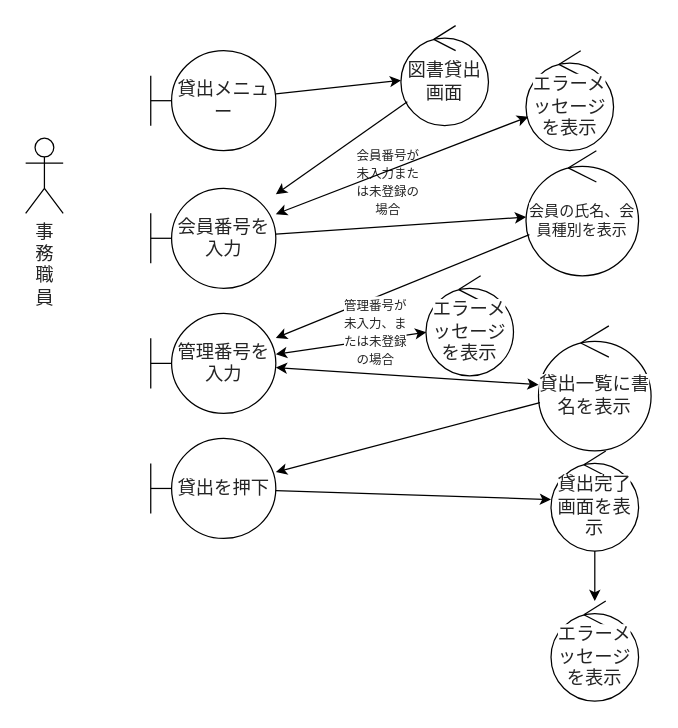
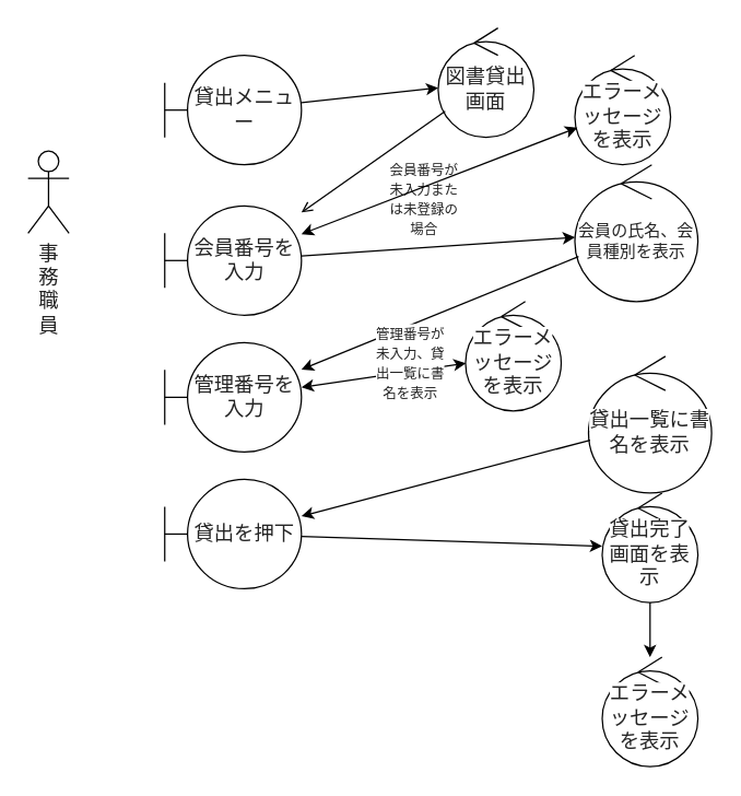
  <mxCell id="0" />
  <mxCell id="1" parent="0" />
  <mxCell id="2" value="&lt;span style=&quot;color: rgb(36, 36, 36); font-family: &amp;quot;Yu Gothic&amp;quot;, &amp;quot;Meiryo UI&amp;quot;, &amp;quot;MS UI Gothic&amp;quot;, &amp;quot;MS PGothic&amp;quot;, &amp;quot;ＭＳ Ｐゴシック&amp;quot;, &amp;quot;MS Gothic&amp;quot;, &amp;quot;ＭＳ ゴシック&amp;quot;, Calibri, &amp;quot;sans-serif&amp;quot;, &amp;quot;Mongolian Baiti&amp;quot;, &amp;quot;Microsoft Yi Baiti&amp;quot;, &amp;quot;Javanese Text&amp;quot;; font-size: 14.667px; text-align: left; white-space: pre-wrap; background-color: rgb(255, 255, 255);&quot;&gt;事務職員&lt;/span&gt;" style="shape=umlActor;verticalLabelPosition=bottom;verticalAlign=top;html=1;" parent="1" vertex="1"><mxGeometry x="20" y="110" width="30" height="60" as="geometry" /></mxCell>
  <mxCell id="3" value="&lt;span style=&quot;color: rgb(36, 36, 36); font-family: &amp;quot;Yu Gothic&amp;quot;, &amp;quot;Meiryo UI&amp;quot;, &amp;quot;MS UI Gothic&amp;quot;, &amp;quot;MS PGothic&amp;quot;, &amp;quot;ＭＳ Ｐゴシック&amp;quot;, &amp;quot;MS Gothic&amp;quot;, &amp;quot;ＭＳ ゴシック&amp;quot;, Calibri, &amp;quot;sans-serif&amp;quot;, &amp;quot;Mongolian Baiti&amp;quot;, &amp;quot;Microsoft Yi Baiti&amp;quot;, &amp;quot;Javanese Text&amp;quot;; font-size: 14.667px; text-align: left; white-space-collapse: preserve; background-color: rgb(255, 255, 255);&quot;&gt;貸出メニュー&lt;/span&gt;" style="shape=umlBoundary;whiteSpace=wrap;html=1;" parent="1" vertex="1"><mxGeometry x="120" y="40" width="100" height="80" as="geometry" /></mxCell>
  <mxCell id="4" value="&lt;span style=&quot;color: rgb(36, 36, 36); font-family: &amp;quot;Yu Gothic&amp;quot;, &amp;quot;Meiryo UI&amp;quot;, &amp;quot;MS UI Gothic&amp;quot;, &amp;quot;MS PGothic&amp;quot;, &amp;quot;ＭＳ Ｐゴシック&amp;quot;, &amp;quot;MS Gothic&amp;quot;, &amp;quot;ＭＳ ゴシック&amp;quot;, Calibri, &amp;quot;sans-serif&amp;quot;, &amp;quot;Mongolian Baiti&amp;quot;, &amp;quot;Microsoft Yi Baiti&amp;quot;, &amp;quot;Javanese Text&amp;quot;; font-size: 14.667px; text-align: left; white-space-collapse: preserve; background-color: rgb(255, 255, 255);&quot;&gt;会員番号を入力&lt;/span&gt;" style="shape=umlBoundary;whiteSpace=wrap;html=1;" parent="1" vertex="1"><mxGeometry x="120" y="150" width="100" height="80" as="geometry" /></mxCell>
  <mxCell id="5" value="&lt;span style=&quot;color: rgb(36, 36, 36); font-family: &amp;quot;Yu Gothic&amp;quot;, &amp;quot;Meiryo UI&amp;quot;, &amp;quot;MS UI Gothic&amp;quot;, &amp;quot;MS PGothic&amp;quot;, &amp;quot;ＭＳ Ｐゴシック&amp;quot;, &amp;quot;MS Gothic&amp;quot;, &amp;quot;ＭＳ ゴシック&amp;quot;, Calibri, &amp;quot;sans-serif&amp;quot;, &amp;quot;Mongolian Baiti&amp;quot;, &amp;quot;Microsoft Yi Baiti&amp;quot;, &amp;quot;Javanese Text&amp;quot;; font-size: 14.667px; text-align: left; white-space-collapse: preserve; background-color: rgb(255, 255, 255);&quot;&gt;図書貸出画面&lt;/span&gt;" style="ellipse;shape=umlControl;whiteSpace=wrap;html=1;" parent="1" vertex="1"><mxGeometry x="320" y="20" width="70" height="80" as="geometry" /></mxCell>
  <mxCell id="6" value="&lt;span style=&quot;color: rgb(36, 36, 36); font-family: &amp;quot;Yu Gothic&amp;quot;, &amp;quot;Meiryo UI&amp;quot;, &amp;quot;MS UI Gothic&amp;quot;, &amp;quot;MS PGothic&amp;quot;, &amp;quot;ＭＳ Ｐゴシック&amp;quot;, &amp;quot;MS Gothic&amp;quot;, &amp;quot;ＭＳ ゴシック&amp;quot;, Calibri, &amp;quot;sans-serif&amp;quot;, &amp;quot;Mongolian Baiti&amp;quot;, &amp;quot;Microsoft Yi Baiti&amp;quot;, &amp;quot;Javanese Text&amp;quot;; text-align: left; white-space-collapse: preserve; background-color: rgb(255, 255, 255);&quot;&gt;&lt;font style=&quot;font-size: 12px;&quot;&gt;会員の氏名、会員種別を表示&lt;/font&gt;&lt;/span&gt;" style="ellipse;shape=umlControl;whiteSpace=wrap;html=1;" parent="1" vertex="1"><mxGeometry x="420" y="120" width="90" height="100" as="geometry" /></mxCell>
  <mxCell id="7" value="&lt;span style=&quot;color: rgb(36, 36, 36); font-family: &amp;quot;Yu Gothic&amp;quot;, &amp;quot;Meiryo UI&amp;quot;, &amp;quot;MS UI Gothic&amp;quot;, &amp;quot;MS PGothic&amp;quot;, &amp;quot;ＭＳ Ｐゴシック&amp;quot;, &amp;quot;MS Gothic&amp;quot;, &amp;quot;ＭＳ ゴシック&amp;quot;, Calibri, &amp;quot;sans-serif&amp;quot;, &amp;quot;Mongolian Baiti&amp;quot;, &amp;quot;Microsoft Yi Baiti&amp;quot;, &amp;quot;Javanese Text&amp;quot;; font-size: 14.667px; text-align: left; white-space-collapse: preserve; background-color: rgb(255, 255, 255);&quot;&gt;管理番号を入力&lt;/span&gt;" style="shape=umlBoundary;whiteSpace=wrap;html=1;" parent="1" vertex="1"><mxGeometry x="120" y="250" width="100" height="80" as="geometry" /></mxCell>
  <mxCell id="8" value="&lt;span style=&quot;color: rgb(36, 36, 36); font-family: &amp;quot;Yu Gothic&amp;quot;, &amp;quot;Meiryo UI&amp;quot;, &amp;quot;MS UI Gothic&amp;quot;, &amp;quot;MS PGothic&amp;quot;, &amp;quot;ＭＳ Ｐゴシック&amp;quot;, &amp;quot;MS Gothic&amp;quot;, &amp;quot;ＭＳ ゴシック&amp;quot;, Calibri, &amp;quot;sans-serif&amp;quot;, &amp;quot;Mongolian Baiti&amp;quot;, &amp;quot;Microsoft Yi Baiti&amp;quot;, &amp;quot;Javanese Text&amp;quot;; font-size: 14.667px; text-align: left; white-space-collapse: preserve; background-color: rgb(255, 255, 255);&quot;&gt;貸出一覧に書名を表示&lt;/span&gt;" style="ellipse;shape=umlControl;whiteSpace=wrap;html=1;" parent="1" vertex="1"><mxGeometry x="430" y="260" width="90" height="100" as="geometry" /></mxCell>
  <mxCell id="9" value="" style="endArrow=classic;html=1;rounded=0;" parent="1" source="3" target="5" edge="1"><mxGeometry width="50" height="50" relative="1" as="geometry"><mxPoint x="460" y="170" as="sourcePoint" /><mxPoint x="510" y="120" as="targetPoint" /></mxGeometry></mxCell>
- <mxCell id="10" value="" style="endArrow=classic;html=1;rounded=0;" parent="1" source="5" target="4" edge="1"><mxGeometry width="50" height="50" relative="1" as="geometry"><mxPoint x="380" y="160" as="sourcePoint" /><mxPoint x="430" y="110" as="targetPoint" /></mxGeometry></mxCell>
+ <mxCell id="10" value="" style="endArrow=open;html=1;rounded=0;" parent="1" source="5" target="4" edge="1"><mxGeometry width="50" height="50" relative="1" as="geometry"><mxPoint x="380" y="160" as="sourcePoint" /><mxPoint x="430" y="110" as="targetPoint" /></mxGeometry></mxCell>
  <mxCell id="11" value="" style="endArrow=classic;html=1;rounded=0;" parent="1" source="4" target="6" edge="1"><mxGeometry width="50" height="50" relative="1" as="geometry"><mxPoint x="500" y="180" as="sourcePoint" /><mxPoint x="550" y="130" as="targetPoint" /></mxGeometry></mxCell>
  <mxCell id="12" value="" style="endArrow=classic;html=1;rounded=0;" parent="1" source="6" target="7" edge="1"><mxGeometry width="50" height="50" relative="1" as="geometry"><mxPoint x="540" y="180" as="sourcePoint" /><mxPoint x="590" y="130" as="targetPoint" /></mxGeometry></mxCell>
  <mxCell id="13" value="&lt;span style=&quot;color: rgb(36, 36, 36); font-family: &amp;quot;Yu Gothic&amp;quot;, &amp;quot;Meiryo UI&amp;quot;, &amp;quot;MS UI Gothic&amp;quot;, &amp;quot;MS PGothic&amp;quot;, &amp;quot;ＭＳ Ｐゴシック&amp;quot;, &amp;quot;MS Gothic&amp;quot;, &amp;quot;ＭＳ ゴシック&amp;quot;, Calibri, &amp;quot;sans-serif&amp;quot;, &amp;quot;Mongolian Baiti&amp;quot;, &amp;quot;Microsoft Yi Baiti&amp;quot;, &amp;quot;Javanese Text&amp;quot;; font-size: 14.667px; text-align: left; white-space-collapse: preserve; background-color: rgb(255, 255, 255);&quot;&gt;貸出完了画面を表示&lt;/span&gt;" style="ellipse;shape=umlControl;whiteSpace=wrap;html=1;" parent="1" vertex="1"><mxGeometry x="440" y="360" width="70" height="80" as="geometry" /></mxCell>
  <mxCell id="14" value="&lt;span style=&quot;color: rgb(36, 36, 36); font-family: &amp;quot;Yu Gothic&amp;quot;, &amp;quot;Meiryo UI&amp;quot;, &amp;quot;MS UI Gothic&amp;quot;, &amp;quot;MS PGothic&amp;quot;, &amp;quot;ＭＳ Ｐゴシック&amp;quot;, &amp;quot;MS Gothic&amp;quot;, &amp;quot;ＭＳ ゴシック&amp;quot;, Calibri, &amp;quot;sans-serif&amp;quot;, &amp;quot;Mongolian Baiti&amp;quot;, &amp;quot;Microsoft Yi Baiti&amp;quot;, &amp;quot;Javanese Text&amp;quot;; font-size: 14.667px; text-align: left; white-space-collapse: preserve; background-color: rgb(255, 255, 255);&quot;&gt;エラーメッセージを表示&lt;/span&gt;" style="ellipse;shape=umlControl;whiteSpace=wrap;html=1;" parent="1" vertex="1"><mxGeometry x="420" y="40" width="70" height="80" as="geometry" /></mxCell>
  <mxCell id="15" value="&lt;div&gt;&lt;span style=&quot;color: rgb(36, 36, 36); font-family: &amp;quot;Yu Gothic&amp;quot;, &amp;quot;Meiryo UI&amp;quot;, &amp;quot;MS UI Gothic&amp;quot;, &amp;quot;MS PGothic&amp;quot;, &amp;quot;ＭＳ Ｐゴシック&amp;quot;, &amp;quot;MS Gothic&amp;quot;, &amp;quot;ＭＳ ゴシック&amp;quot;, Calibri, &amp;quot;sans-serif&amp;quot;, &amp;quot;Mongolian Baiti&amp;quot;, &amp;quot;Microsoft Yi Baiti&amp;quot;, &amp;quot;Javanese Text&amp;quot;; white-space-collapse: preserve; background-color: rgb(255, 255, 255);&quot;&gt;&lt;font style=&quot;font-size: 10px;&quot;&gt;会員番号が未入力または未登録の場合&lt;/font&gt;&lt;/span&gt;&lt;/div&gt;" style="text;html=1;align=center;verticalAlign=middle;whiteSpace=wrap;rounded=0;" parent="1" vertex="1"><mxGeometry x="280" y="130" width="60" height="30" as="geometry" /></mxCell>
  <mxCell id="16" value="" style="endArrow=classic;startArrow=classic;html=1;rounded=0;" parent="1" source="4" target="14" edge="1"><mxGeometry width="50" height="50" relative="1" as="geometry"><mxPoint x="520" y="310" as="sourcePoint" /><mxPoint x="570" y="260" as="targetPoint" /></mxGeometry></mxCell>
  <mxCell id="17" value="&lt;span style=&quot;color: rgb(36, 36, 36); font-family: &amp;quot;Yu Gothic&amp;quot;, &amp;quot;Meiryo UI&amp;quot;, &amp;quot;MS UI Gothic&amp;quot;, &amp;quot;MS PGothic&amp;quot;, &amp;quot;ＭＳ Ｐゴシック&amp;quot;, &amp;quot;MS Gothic&amp;quot;, &amp;quot;ＭＳ ゴシック&amp;quot;, Calibri, &amp;quot;sans-serif&amp;quot;, &amp;quot;Mongolian Baiti&amp;quot;, &amp;quot;Microsoft Yi Baiti&amp;quot;, &amp;quot;Javanese Text&amp;quot;; font-size: 14.667px; text-align: left; white-space-collapse: preserve; background-color: rgb(255, 255, 255);&quot;&gt;エラーメッセージを表示&lt;/span&gt;" style="ellipse;shape=umlControl;whiteSpace=wrap;html=1;" parent="1" vertex="1"><mxGeometry x="340" y="220" width="70" height="80" as="geometry" /></mxCell>
  <mxCell id="18" value="" style="endArrow=classic;startArrow=classic;html=1;rounded=0;" parent="1" source="7" target="17" edge="1"><mxGeometry width="50" height="50" relative="1" as="geometry"><mxPoint x="470" y="331" as="sourcePoint" /><mxPoint x="570" y="320" as="targetPoint" /></mxGeometry></mxCell>
- <mxCell id="19" value="&lt;span style=&quot;color: rgb(36, 36, 36); font-family: &amp;quot;Yu Gothic&amp;quot;, &amp;quot;Meiryo UI&amp;quot;, &amp;quot;MS UI Gothic&amp;quot;, &amp;quot;MS PGothic&amp;quot;, &amp;quot;ＭＳ Ｐゴシック&amp;quot;, &amp;quot;MS Gothic&amp;quot;, &amp;quot;ＭＳ ゴシック&amp;quot;, Calibri, &amp;quot;sans-serif&amp;quot;, &amp;quot;Mongolian Baiti&amp;quot;, &amp;quot;Microsoft Yi Baiti&amp;quot;, &amp;quot;Javanese Text&amp;quot;; text-align: left; white-space-collapse: preserve; background-color: rgb(255, 255, 255);&quot;&gt;&lt;font style=&quot;font-size: 10px;&quot;&gt;管理番号が未入力、または未登録の場合&lt;/font&gt;&lt;/span&gt;" style="text;html=1;align=center;verticalAlign=middle;whiteSpace=wrap;rounded=0;" parent="1" vertex="1"><mxGeometry x="270" y="250" width="60" height="30" as="geometry" /></mxCell>
+ <mxCell id="19" value="&lt;span style=&quot;color: rgb(36, 36, 36); font-family: &amp;quot;Yu Gothic&amp;quot;, &amp;quot;Meiryo UI&amp;quot;, &amp;quot;MS UI Gothic&amp;quot;, &amp;quot;MS PGothic&amp;quot;, &amp;quot;ＭＳ Ｐゴシック&amp;quot;, &amp;quot;MS Gothic&amp;quot;, &amp;quot;ＭＳ ゴシック&amp;quot;, Calibri, &amp;quot;sans-serif&amp;quot;, &amp;quot;Mongolian Baiti&amp;quot;, &amp;quot;Microsoft Yi Baiti&amp;quot;, &amp;quot;Javanese Text&amp;quot;; text-align: left; white-space-collapse: preserve; background-color: rgb(255, 255, 255);&quot;&gt;&lt;font style=&quot;font-size: 10px;&quot;&gt;管理番号が未入力、貸出一覧に書名を表示&lt;/font&gt;&lt;/span&gt;" style="text;html=1;align=center;verticalAlign=middle;whiteSpace=wrap;rounded=0;" parent="1" vertex="1"><mxGeometry x="270" y="250" width="60" height="30" as="geometry" /></mxCell>
  <mxCell id="20" value="&lt;span style=&quot;color: rgb(36, 36, 36); font-family: &amp;quot;Yu Gothic&amp;quot;, &amp;quot;Meiryo UI&amp;quot;, &amp;quot;MS UI Gothic&amp;quot;, &amp;quot;MS PGothic&amp;quot;, &amp;quot;ＭＳ Ｐゴシック&amp;quot;, &amp;quot;MS Gothic&amp;quot;, &amp;quot;ＭＳ ゴシック&amp;quot;, Calibri, &amp;quot;sans-serif&amp;quot;, &amp;quot;Mongolian Baiti&amp;quot;, &amp;quot;Microsoft Yi Baiti&amp;quot;, &amp;quot;Javanese Text&amp;quot;; font-size: 14.667px; text-align: left; white-space-collapse: preserve; background-color: rgb(255, 255, 255);&quot;&gt;貸出を押下&lt;/span&gt;" style="shape=umlBoundary;whiteSpace=wrap;html=1;" parent="1" vertex="1"><mxGeometry x="120" y="350" width="100" height="80" as="geometry" /></mxCell>
  <mxCell id="21" value="" style="endArrow=classic;html=1;rounded=0;" parent="1" source="8" target="20" edge="1"><mxGeometry width="50" height="50" relative="1" as="geometry"><mxPoint x="250" y="450" as="sourcePoint" /><mxPoint x="338" y="515" as="targetPoint" /></mxGeometry></mxCell>
  <mxCell id="22" value="" style="endArrow=classic;html=1;rounded=0;" parent="1" source="20" target="13" edge="1"><mxGeometry width="50" height="50" relative="1" as="geometry"><mxPoint x="600" y="280" as="sourcePoint" /><mxPoint x="520" y="284" as="targetPoint" /></mxGeometry></mxCell>
  <mxCell id="23" value="&lt;span style=&quot;color: rgb(36, 36, 36); font-family: &amp;quot;Yu Gothic&amp;quot;, &amp;quot;Meiryo UI&amp;quot;, &amp;quot;MS UI Gothic&amp;quot;, &amp;quot;MS PGothic&amp;quot;, &amp;quot;ＭＳ Ｐゴシック&amp;quot;, &amp;quot;MS Gothic&amp;quot;, &amp;quot;ＭＳ ゴシック&amp;quot;, Calibri, &amp;quot;sans-serif&amp;quot;, &amp;quot;Mongolian Baiti&amp;quot;, &amp;quot;Microsoft Yi Baiti&amp;quot;, &amp;quot;Javanese Text&amp;quot;; font-size: 14.667px; text-align: left; white-space-collapse: preserve; background-color: rgb(255, 255, 255);&quot;&gt;エラーメッセージを表示&lt;/span&gt;" style="ellipse;shape=umlControl;whiteSpace=wrap;html=1;" vertex="1" parent="1"><mxGeometry x="440" y="480" width="70" height="80" as="geometry" /></mxCell>
  <mxCell id="24" value="" style="endArrow=classic;html=1;rounded=0;" edge="1" parent="1" source="13" target="23"><mxGeometry width="50" height="50" relative="1" as="geometry"><mxPoint x="140" y="570" as="sourcePoint" /><mxPoint x="190" y="520" as="targetPoint" /></mxGeometry></mxCell>
- <mxCell id="25" value="" style="endArrow=classic;startArrow=classic;html=1;rounded=0;" edge="1" parent="1" source="7" target="8"><mxGeometry width="50" height="50" relative="1" as="geometry"><mxPoint x="280" y="470" as="sourcePoint" /><mxPoint x="330" y="420" as="targetPoint" /></mxGeometry></mxCell>
